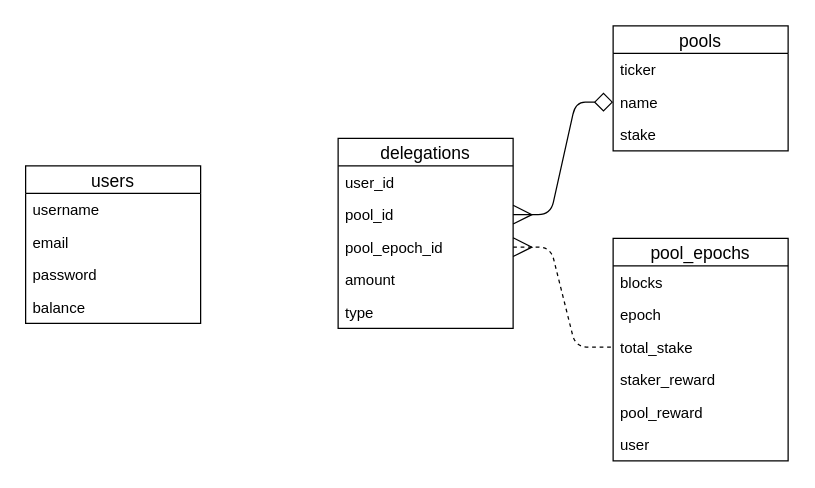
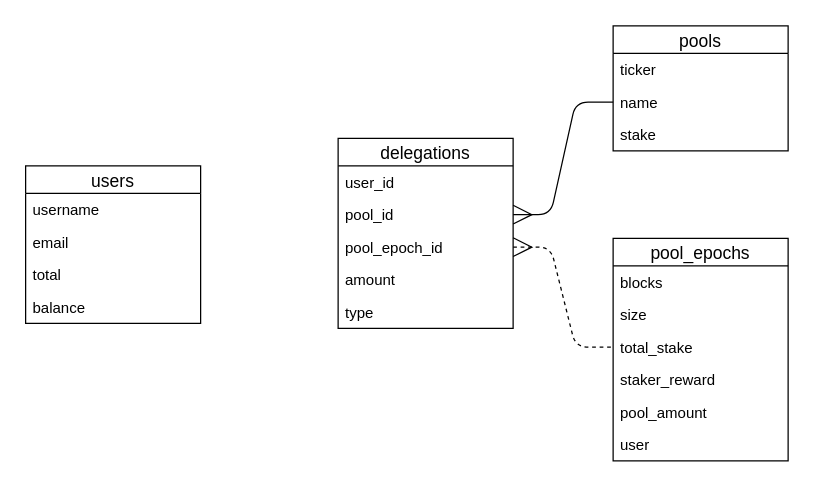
  <mxCell id="0" />
  <mxCell id="1" parent="0" />
- <mxCell id="2" value="" style="edgeStyle=entityRelationEdgeStyle;fontSize=12;html=1;endArrow=diamond;startArrow=ERmany;strokeWidth=1;exitX=1;exitY=0.5;exitDx=0;exitDy=0;entryX=0;entryY=0.5;entryDx=0;entryDy=0;endSize=13;startSize=13;endFill=0;" edge="1" parent="1" source="6" target="17"><mxGeometry width="100" height="100" relative="1" as="geometry"><mxPoint x="520" y="84" as="sourcePoint" /><mxPoint x="620" y="210" as="targetPoint" /></mxGeometry></mxCell>
+ <mxCell id="2" value="" style="edgeStyle=entityRelationEdgeStyle;fontSize=12;html=1;endArrow=none;startArrow=ERmany;strokeWidth=1;exitX=1;exitY=0.5;exitDx=0;exitDy=0;entryX=0;entryY=0.5;entryDx=0;entryDy=0;endSize=13;startSize=13;endFill=0;" edge="1" parent="1" source="6" target="17"><mxGeometry width="100" height="100" relative="1" as="geometry"><mxPoint x="520" y="84" as="sourcePoint" /><mxPoint x="620" y="210" as="targetPoint" /></mxGeometry></mxCell>
  <mxCell id="3" value="" style="edgeStyle=entityRelationEdgeStyle;fontSize=12;html=1;endArrow=none;startArrow=ERmany;strokeWidth=1;exitX=1;exitY=0.5;exitDx=0;exitDy=0;entryX=0;entryY=0.5;entryDx=0;entryDy=0;endSize=13;startSize=13;endFill=0;dashed=1;" edge="1" parent="1" source="7" target="22"><mxGeometry width="100" height="100" relative="1" as="geometry"><mxPoint x="570" y="365.7" as="sourcePoint" /><mxPoint x="644.28" y="90" as="targetPoint" /></mxGeometry></mxCell>
  <mxCell id="4" value="delegations" style="swimlane;fontStyle=0;childLayout=stackLayout;horizontal=1;startSize=22;horizontalStack=0;resizeParent=1;resizeParentMax=0;resizeLast=0;collapsible=1;marginBottom=0;align=center;fontSize=14;" vertex="1" parent="1"><mxGeometry x="270" y="110" width="140" height="152" as="geometry" /></mxCell>
  <mxCell id="5" value="user_id" style="text;strokeColor=none;fillColor=none;spacingLeft=4;spacingRight=4;overflow=hidden;rotatable=0;points=[[0,0.5],[1,0.5]];portConstraint=eastwest;fontSize=12;" vertex="1" parent="4"><mxGeometry y="22" width="140" height="26" as="geometry" /></mxCell>
  <mxCell id="6" value="pool_id" style="text;strokeColor=none;fillColor=none;spacingLeft=4;spacingRight=4;overflow=hidden;rotatable=0;points=[[0,0.5],[1,0.5]];portConstraint=eastwest;fontSize=12;" vertex="1" parent="4"><mxGeometry y="48" width="140" height="26" as="geometry" /></mxCell>
  <mxCell id="7" value="pool_epoch_id" style="text;strokeColor=none;fillColor=none;spacingLeft=4;spacingRight=4;overflow=hidden;rotatable=0;points=[[0,0.5],[1,0.5]];portConstraint=eastwest;fontSize=12;" vertex="1" parent="4"><mxGeometry y="74" width="140" height="26" as="geometry" /></mxCell>
  <mxCell id="8" value="amount" style="text;strokeColor=none;fillColor=none;spacingLeft=4;spacingRight=4;overflow=hidden;rotatable=0;points=[[0,0.5],[1,0.5]];portConstraint=eastwest;fontSize=12;" vertex="1" parent="4"><mxGeometry y="100" width="140" height="26" as="geometry" /></mxCell>
  <mxCell id="9" value="type" style="text;strokeColor=none;fillColor=none;spacingLeft=4;spacingRight=4;overflow=hidden;rotatable=0;points=[[0,0.5],[1,0.5]];portConstraint=eastwest;fontSize=12;" vertex="1" parent="4"><mxGeometry y="126" width="140" height="26" as="geometry" /></mxCell>
  <mxCell id="10" value="users" style="swimlane;fontStyle=0;childLayout=stackLayout;horizontal=1;startSize=22;horizontalStack=0;resizeParent=1;resizeParentMax=0;resizeLast=0;collapsible=1;marginBottom=0;align=center;fontSize=14;" vertex="1" parent="1"><mxGeometry x="20" y="132" width="140" height="126" as="geometry" /></mxCell>
  <mxCell id="11" value="username" style="text;strokeColor=none;fillColor=none;spacingLeft=4;spacingRight=4;overflow=hidden;rotatable=0;points=[[0,0.5],[1,0.5]];portConstraint=eastwest;fontSize=12;" vertex="1" parent="10"><mxGeometry y="22" width="140" height="26" as="geometry" /></mxCell>
  <mxCell id="12" value="email" style="text;strokeColor=none;fillColor=none;spacingLeft=4;spacingRight=4;overflow=hidden;rotatable=0;points=[[0,0.5],[1,0.5]];portConstraint=eastwest;fontSize=12;" vertex="1" parent="10"><mxGeometry y="48" width="140" height="26" as="geometry" /></mxCell>
- <mxCell id="13" value="password" style="text;strokeColor=none;fillColor=none;spacingLeft=4;spacingRight=4;overflow=hidden;rotatable=0;points=[[0,0.5],[1,0.5]];portConstraint=eastwest;fontSize=12;" vertex="1" parent="10"><mxGeometry y="74" width="140" height="26" as="geometry" /></mxCell>
+ <mxCell id="13" value="total" style="text;strokeColor=none;fillColor=none;spacingLeft=4;spacingRight=4;overflow=hidden;rotatable=0;points=[[0,0.5],[1,0.5]];portConstraint=eastwest;fontSize=12;" vertex="1" parent="10"><mxGeometry y="74" width="140" height="26" as="geometry" /></mxCell>
  <mxCell id="14" value="balance" style="text;strokeColor=none;fillColor=none;spacingLeft=4;spacingRight=4;overflow=hidden;rotatable=0;points=[[0,0.5],[1,0.5]];portConstraint=eastwest;fontSize=12;" vertex="1" parent="10"><mxGeometry y="100" width="140" height="26" as="geometry" /></mxCell>
  <mxCell id="15" value="pools" style="swimlane;fontStyle=0;childLayout=stackLayout;horizontal=1;startSize=22;horizontalStack=0;resizeParent=1;resizeParentMax=0;resizeLast=0;collapsible=1;marginBottom=0;align=center;fontSize=14;" vertex="1" parent="1"><mxGeometry x="490" y="20" width="140" height="100" as="geometry" /></mxCell>
  <mxCell id="16" value="ticker" style="text;strokeColor=none;fillColor=none;spacingLeft=4;spacingRight=4;overflow=hidden;rotatable=0;points=[[0,0.5],[1,0.5]];portConstraint=eastwest;fontSize=12;" vertex="1" parent="15"><mxGeometry y="22" width="140" height="26" as="geometry" /></mxCell>
  <mxCell id="17" value="name" style="text;strokeColor=none;fillColor=none;spacingLeft=4;spacingRight=4;overflow=hidden;rotatable=0;points=[[0,0.5],[1,0.5]];portConstraint=eastwest;fontSize=12;" vertex="1" parent="15"><mxGeometry y="48" width="140" height="26" as="geometry" /></mxCell>
  <mxCell id="18" value="stake" style="text;strokeColor=none;fillColor=none;spacingLeft=4;spacingRight=4;overflow=hidden;rotatable=0;points=[[0,0.5],[1,0.5]];portConstraint=eastwest;fontSize=12;" vertex="1" parent="15"><mxGeometry y="74" width="140" height="26" as="geometry" /></mxCell>
  <mxCell id="19" value="pool_epochs" style="swimlane;fontStyle=0;childLayout=stackLayout;horizontal=1;startSize=22;horizontalStack=0;resizeParent=1;resizeParentMax=0;resizeLast=0;collapsible=1;marginBottom=0;align=center;fontSize=14;" vertex="1" parent="1"><mxGeometry x="490" y="190" width="140" height="178" as="geometry" /></mxCell>
  <mxCell id="20" value="blocks" style="text;strokeColor=none;fillColor=none;spacingLeft=4;spacingRight=4;overflow=hidden;rotatable=0;points=[[0,0.5],[1,0.5]];portConstraint=eastwest;fontSize=12;" vertex="1" parent="19"><mxGeometry y="22" width="140" height="26" as="geometry" /></mxCell>
- <mxCell id="21" value="epoch" style="text;strokeColor=none;fillColor=none;spacingLeft=4;spacingRight=4;overflow=hidden;rotatable=0;points=[[0,0.5],[1,0.5]];portConstraint=eastwest;fontSize=12;" vertex="1" parent="19"><mxGeometry y="48" width="140" height="26" as="geometry" /></mxCell>
+ <mxCell id="21" value="size" style="text;strokeColor=none;fillColor=none;spacingLeft=4;spacingRight=4;overflow=hidden;rotatable=0;points=[[0,0.5],[1,0.5]];portConstraint=eastwest;fontSize=12;" vertex="1" parent="19"><mxGeometry y="48" width="140" height="26" as="geometry" /></mxCell>
  <mxCell id="22" value="total_stake" style="text;strokeColor=none;fillColor=none;spacingLeft=4;spacingRight=4;overflow=hidden;rotatable=0;points=[[0,0.5],[1,0.5]];portConstraint=eastwest;fontSize=12;" vertex="1" parent="19"><mxGeometry y="74" width="140" height="26" as="geometry" /></mxCell>
  <mxCell id="23" value="staker_reward" style="text;strokeColor=none;fillColor=none;spacingLeft=4;spacingRight=4;overflow=hidden;rotatable=0;points=[[0,0.5],[1,0.5]];portConstraint=eastwest;fontSize=12;" vertex="1" parent="19"><mxGeometry y="100" width="140" height="26" as="geometry" /></mxCell>
- <mxCell id="24" value="pool_reward" style="text;strokeColor=none;fillColor=none;spacingLeft=4;spacingRight=4;overflow=hidden;rotatable=0;points=[[0,0.5],[1,0.5]];portConstraint=eastwest;fontSize=12;" vertex="1" parent="19"><mxGeometry y="126" width="140" height="26" as="geometry" /></mxCell>
+ <mxCell id="24" value="pool_amount" style="text;strokeColor=none;fillColor=none;spacingLeft=4;spacingRight=4;overflow=hidden;rotatable=0;points=[[0,0.5],[1,0.5]];portConstraint=eastwest;fontSize=12;" vertex="1" parent="19"><mxGeometry y="126" width="140" height="26" as="geometry" /></mxCell>
  <mxCell id="25" value="user" style="text;strokeColor=none;fillColor=none;spacingLeft=4;spacingRight=4;overflow=hidden;rotatable=0;points=[[0,0.5],[1,0.5]];portConstraint=eastwest;fontSize=12;" vertex="1" parent="19"><mxGeometry y="152" width="140" height="26" as="geometry" /></mxCell>
